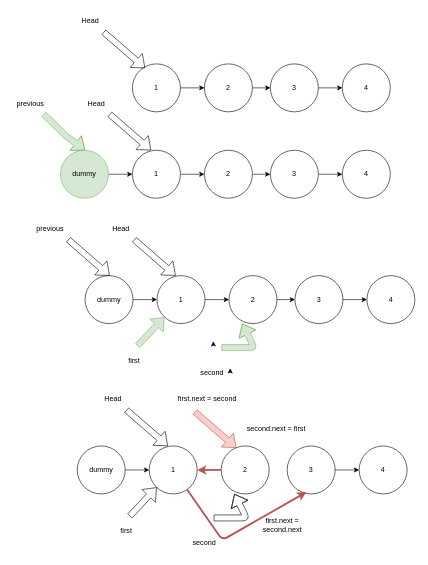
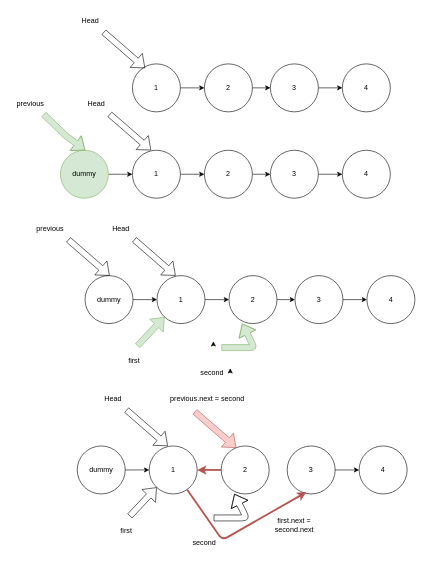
  <mxCell id="0" />
  <mxCell id="1" parent="0" />
  <mxCell id="2" value="" style="edgeStyle=none;html=1;" edge="1" parent="1" source="3" target="5"><mxGeometry relative="1" as="geometry" /></mxCell>
  <mxCell id="3" value="1" style="ellipse;whiteSpace=wrap;html=1;" vertex="1" parent="1"><mxGeometry x="220" y="106" width="80" height="80" as="geometry" /></mxCell>
  <mxCell id="4" value="" style="edgeStyle=none;html=1;" edge="1" parent="1" source="5" target="7"><mxGeometry relative="1" as="geometry" /></mxCell>
  <mxCell id="5" value="2" style="ellipse;whiteSpace=wrap;html=1;" vertex="1" parent="1"><mxGeometry x="340" y="106" width="80" height="80" as="geometry" /></mxCell>
  <mxCell id="6" value="" style="edgeStyle=none;html=1;" edge="1" parent="1" source="7" target="8"><mxGeometry relative="1" as="geometry" /></mxCell>
  <mxCell id="7" value="3" style="ellipse;whiteSpace=wrap;html=1;" vertex="1" parent="1"><mxGeometry x="450" y="106" width="80" height="80" as="geometry" /></mxCell>
  <mxCell id="8" value="4" style="ellipse;whiteSpace=wrap;html=1;" vertex="1" parent="1"><mxGeometry x="570" y="106" width="80" height="80" as="geometry" /></mxCell>
  <mxCell id="9" value="" style="edgeStyle=none;html=1;" edge="1" source="10" target="12" parent="1"><mxGeometry relative="1" as="geometry" /></mxCell>
  <mxCell id="10" value="1" style="ellipse;whiteSpace=wrap;html=1;" vertex="1" parent="1"><mxGeometry x="220" y="250" width="80" height="80" as="geometry" /></mxCell>
  <mxCell id="11" value="" style="edgeStyle=none;html=1;" edge="1" source="12" target="14" parent="1"><mxGeometry relative="1" as="geometry" /></mxCell>
  <mxCell id="12" value="2" style="ellipse;whiteSpace=wrap;html=1;" vertex="1" parent="1"><mxGeometry x="340" y="250" width="80" height="80" as="geometry" /></mxCell>
  <mxCell id="13" value="" style="edgeStyle=none;html=1;" edge="1" source="14" target="15" parent="1"><mxGeometry relative="1" as="geometry" /></mxCell>
  <mxCell id="14" value="3" style="ellipse;whiteSpace=wrap;html=1;" vertex="1" parent="1"><mxGeometry x="450" y="250" width="80" height="80" as="geometry" /></mxCell>
  <mxCell id="15" value="4" style="ellipse;whiteSpace=wrap;html=1;" vertex="1" parent="1"><mxGeometry x="570" y="250" width="80" height="80" as="geometry" /></mxCell>
  <mxCell id="16" style="edgeStyle=none;html=1;exitX=1;exitY=0.5;exitDx=0;exitDy=0;entryX=0;entryY=0.5;entryDx=0;entryDy=0;" edge="1" parent="1" source="17" target="10"><mxGeometry relative="1" as="geometry" /></mxCell>
  <mxCell id="17" value="dummy" style="ellipse;whiteSpace=wrap;html=1;fillColor=#d5e8d4;strokeColor=#82b366;" vertex="1" parent="1"><mxGeometry x="100" y="250" width="80" height="80" as="geometry" /></mxCell>
  <mxCell id="18" value="" style="shape=flexArrow;endArrow=classic;html=1;entryX=0.263;entryY=0.088;entryDx=0;entryDy=0;entryPerimeter=0;exitX=0.867;exitY=1.1;exitDx=0;exitDy=0;exitPerimeter=0;" edge="1" parent="1" source="19" target="3"><mxGeometry width="50" height="50" relative="1" as="geometry"><mxPoint x="140" y="60" as="sourcePoint" /><mxPoint x="210" y="100" as="targetPoint" /></mxGeometry></mxCell>
  <mxCell id="19" value="Head" style="text;strokeColor=none;align=center;fillColor=none;html=1;verticalAlign=middle;whiteSpace=wrap;rounded=0;" vertex="1" parent="1"><mxGeometry x="120" y="20" width="60" height="30" as="geometry" /></mxCell>
  <mxCell id="20" value="" style="shape=flexArrow;endArrow=classic;html=1;entryX=0.263;entryY=0.088;entryDx=0;entryDy=0;entryPerimeter=0;exitX=0.867;exitY=1.1;exitDx=0;exitDy=0;exitPerimeter=0;" edge="1" source="21" parent="1"><mxGeometry width="50" height="50" relative="1" as="geometry"><mxPoint x="150" y="196.96" as="sourcePoint" /><mxPoint x="251.04" y="250" as="targetPoint" /></mxGeometry></mxCell>
  <mxCell id="21" value="Head" style="text;strokeColor=none;align=center;fillColor=none;html=1;verticalAlign=middle;whiteSpace=wrap;rounded=0;" vertex="1" parent="1"><mxGeometry x="130" y="156.96" width="60" height="30" as="geometry" /></mxCell>
  <mxCell id="22" value="previous" style="text;strokeColor=none;align=center;fillColor=none;html=1;verticalAlign=middle;whiteSpace=wrap;rounded=0;" vertex="1" parent="1"><mxGeometry x="20" y="156.96" width="60" height="30" as="geometry" /></mxCell>
  <mxCell id="23" value="" style="shape=flexArrow;endArrow=classic;html=1;entryX=0.263;entryY=0.088;entryDx=0;entryDy=0;entryPerimeter=0;exitX=0.867;exitY=1.1;exitDx=0;exitDy=0;exitPerimeter=0;fillColor=#d5e8d4;strokeColor=#82b366;" edge="1" source="22" parent="1"><mxGeometry width="50" height="50" relative="1" as="geometry"><mxPoint x="40" y="196.96" as="sourcePoint" /><mxPoint x="141.04" y="250" as="targetPoint" /><Array as="points"><mxPoint x="108" y="225" /></Array></mxGeometry></mxCell>
  <mxCell id="24" value="" style="group" vertex="1" connectable="0" parent="1"><mxGeometry x="53" y="366" width="637.98" height="270" as="geometry" /></mxCell>
  <mxCell id="25" value="" style="group" vertex="1" connectable="0" parent="24"><mxGeometry width="637.98" height="173.04" as="geometry" /></mxCell>
  <mxCell id="26" value="Head" style="text;strokeColor=none;align=center;fillColor=none;html=1;verticalAlign=middle;whiteSpace=wrap;rounded=0;" vertex="1" parent="25"><mxGeometry x="117.98" width="60" height="30" as="geometry" /></mxCell>
  <mxCell id="27" value="previous" style="text;strokeColor=none;align=center;fillColor=none;html=1;verticalAlign=middle;whiteSpace=wrap;rounded=0;" vertex="1" parent="25"><mxGeometry width="60" height="30" as="geometry" /></mxCell>
  <mxCell id="28" value="" style="group" vertex="1" connectable="0" parent="25"><mxGeometry x="60.0" y="33" width="577.98" height="140.04" as="geometry" /></mxCell>
  <mxCell id="29" value="dummy" style="ellipse;whiteSpace=wrap;html=1;" vertex="1" parent="28"><mxGeometry x="27.98" y="60.04" width="80" height="80" as="geometry" /></mxCell>
  <mxCell id="30" value="" style="shape=flexArrow;endArrow=classic;html=1;entryX=0.263;entryY=0.088;entryDx=0;entryDy=0;entryPerimeter=0;exitX=0.867;exitY=1.1;exitDx=0;exitDy=0;exitPerimeter=0;" edge="1" parent="28"><mxGeometry width="50" height="50" relative="1" as="geometry"><mxPoint as="sourcePoint" /><mxPoint x="69.02" y="60.04" as="targetPoint" /></mxGeometry></mxCell>
  <mxCell id="31" value="" style="shape=flexArrow;endArrow=classic;html=1;entryX=0.263;entryY=0.088;entryDx=0;entryDy=0;entryPerimeter=0;exitX=0.867;exitY=1.1;exitDx=0;exitDy=0;exitPerimeter=0;" edge="1" source="26" parent="28"><mxGeometry width="50" height="50" relative="1" as="geometry"><mxPoint x="77.98" y="7" as="sourcePoint" /><mxPoint x="179.02" y="60.04" as="targetPoint" /></mxGeometry></mxCell>
  <mxCell id="32" value="2" style="ellipse;whiteSpace=wrap;html=1;" vertex="1" parent="28"><mxGeometry x="267.98" y="60.04" width="80" height="80" as="geometry" /></mxCell>
  <mxCell id="33" value="3" style="ellipse;whiteSpace=wrap;html=1;" vertex="1" parent="28"><mxGeometry x="377.98" y="60.04" width="80" height="80" as="geometry" /></mxCell>
  <mxCell id="34" value="" style="edgeStyle=none;html=1;" edge="1" source="32" target="33" parent="28"><mxGeometry relative="1" as="geometry" /></mxCell>
  <mxCell id="35" value="4" style="ellipse;whiteSpace=wrap;html=1;" vertex="1" parent="28"><mxGeometry x="497.98" y="60.04" width="80" height="80" as="geometry" /></mxCell>
  <mxCell id="36" value="" style="edgeStyle=none;html=1;" edge="1" source="33" target="35" parent="28"><mxGeometry relative="1" as="geometry" /></mxCell>
  <mxCell id="37" value="1" style="ellipse;whiteSpace=wrap;html=1;" vertex="1" parent="28"><mxGeometry x="147.98" y="60.04" width="80" height="80" as="geometry" /></mxCell>
  <mxCell id="38" value="" style="edgeStyle=none;html=1;" edge="1" parent="28" source="29" target="37"><mxGeometry relative="1" as="geometry" /></mxCell>
  <mxCell id="39" value="" style="edgeStyle=none;html=1;" edge="1" source="37" target="32" parent="28"><mxGeometry relative="1" as="geometry" /></mxCell>
  <mxCell id="40" value="" style="shape=flexArrow;endArrow=classic;html=1;exitX=0.867;exitY=1.1;exitDx=0;exitDy=0;exitPerimeter=0;fillColor=#d5e8d4;strokeColor=#82b366;" edge="1" parent="24" target="37"><mxGeometry width="50" height="50" relative="1" as="geometry"><mxPoint x="175.49" y="210.0" as="sourcePoint" /><mxPoint x="244.51" y="270.04" as="targetPoint" /></mxGeometry></mxCell>
  <mxCell id="41" value="" style="shape=flexArrow;endArrow=classic;html=1;exitX=0.867;exitY=1.1;exitDx=0;exitDy=0;exitPerimeter=0;fillColor=#d5e8d4;strokeColor=#82b366;" edge="1" parent="24"><mxGeometry width="50" height="50" relative="1" as="geometry"><mxPoint x="315.49" y="213.04" as="sourcePoint" /><mxPoint x="350" y="173.04" as="targetPoint" /><Array as="points"><mxPoint x="370" y="213.04" /></Array></mxGeometry></mxCell>
  <mxCell id="42" value="first" style="text;strokeColor=none;align=center;fillColor=none;html=1;verticalAlign=middle;whiteSpace=wrap;rounded=0;" vertex="1" parent="24"><mxGeometry x="140" y="220" width="60" height="30" as="geometry" /></mxCell>
  <mxCell id="43" value="second" style="text;strokeColor=none;align=center;fillColor=none;html=1;verticalAlign=middle;whiteSpace=wrap;rounded=0;" vertex="1" parent="24"><mxGeometry x="270" y="240" width="60" height="30" as="geometry" /></mxCell>
  <mxCell id="44" style="edgeStyle=none;html=1;exitX=1;exitY=0.5;exitDx=0;exitDy=0;entryX=1;entryY=0.25;entryDx=0;entryDy=0;" edge="1" parent="24" source="43" target="43"><mxGeometry relative="1" as="geometry" /></mxCell>
  <mxCell id="45" style="edgeStyle=none;html=1;exitX=1;exitY=0.5;exitDx=0;exitDy=0;entryX=1;entryY=0.25;entryDx=0;entryDy=0;" edge="1" parent="24"><mxGeometry relative="1" as="geometry"><mxPoint x="302" y="210" as="sourcePoint" /><mxPoint x="302" y="202.5" as="targetPoint" /></mxGeometry></mxCell>
  <mxCell id="46" value="" style="group" vertex="1" connectable="0" parent="1"><mxGeometry x="40" y="650" width="637.98" height="270" as="geometry" /></mxCell>
  <mxCell id="47" value="" style="group" vertex="1" connectable="0" parent="46"><mxGeometry width="637.98" height="173.04" as="geometry" /></mxCell>
  <mxCell id="48" value="Head" style="text;strokeColor=none;align=center;fillColor=none;html=1;verticalAlign=middle;whiteSpace=wrap;rounded=0;" vertex="1" parent="47"><mxGeometry x="117.98" width="60" height="30" as="geometry" /></mxCell>
- <mxCell id="49" value="first.next = second" style="text;strokeColor=none;align=center;fillColor=none;html=1;verticalAlign=middle;whiteSpace=wrap;rounded=0;" vertex="1" parent="47"><mxGeometry x="230" width="150" height="30" as="geometry" /></mxCell>
+ <mxCell id="49" value="previous.next = second" style="text;strokeColor=none;align=center;fillColor=none;html=1;verticalAlign=middle;whiteSpace=wrap;rounded=0;" vertex="1" parent="47"><mxGeometry x="230" width="150" height="30" as="geometry" /></mxCell>
  <mxCell id="50" value="" style="group" vertex="1" connectable="0" parent="47"><mxGeometry x="60.0" y="33" width="577.98" height="140.04" as="geometry" /></mxCell>
  <mxCell id="51" value="dummy" style="ellipse;whiteSpace=wrap;html=1;" vertex="1" parent="50"><mxGeometry x="27.98" y="60.04" width="80" height="80" as="geometry" /></mxCell>
  <mxCell id="52" value="" style="shape=flexArrow;endArrow=classic;html=1;entryX=0.263;entryY=0.088;entryDx=0;entryDy=0;entryPerimeter=0;exitX=0.867;exitY=1.1;exitDx=0;exitDy=0;exitPerimeter=0;" edge="1" parent="50" source="48"><mxGeometry width="50" height="50" relative="1" as="geometry"><mxPoint x="77.98" y="7" as="sourcePoint" /><mxPoint x="179.02" y="60.04" as="targetPoint" /></mxGeometry></mxCell>
  <mxCell id="53" value="2" style="ellipse;whiteSpace=wrap;html=1;" vertex="1" parent="50"><mxGeometry x="267.98" y="60.04" width="80" height="80" as="geometry" /></mxCell>
  <mxCell id="54" value="3" style="ellipse;whiteSpace=wrap;html=1;" vertex="1" parent="50"><mxGeometry x="377.98" y="60.04" width="80" height="80" as="geometry" /></mxCell>
  <mxCell id="55" value="" style="edgeStyle=none;html=1;entryX=1;entryY=0.5;entryDx=0;entryDy=0;fillColor=#f8cecc;strokeColor=#b85450;strokeWidth=3;" edge="1" parent="50" source="53" target="58"><mxGeometry relative="1" as="geometry" /></mxCell>
  <mxCell id="56" value="4" style="ellipse;whiteSpace=wrap;html=1;" vertex="1" parent="50"><mxGeometry x="497.98" y="60.04" width="80" height="80" as="geometry" /></mxCell>
  <mxCell id="57" value="" style="edgeStyle=none;html=1;" edge="1" parent="50" source="54" target="56"><mxGeometry relative="1" as="geometry" /></mxCell>
  <mxCell id="58" value="1" style="ellipse;whiteSpace=wrap;html=1;" vertex="1" parent="50"><mxGeometry x="147.98" y="60.04" width="80" height="80" as="geometry" /></mxCell>
  <mxCell id="59" value="" style="edgeStyle=none;html=1;" edge="1" parent="50" source="51" target="58"><mxGeometry relative="1" as="geometry" /></mxCell>
  <mxCell id="60" value="" style="edgeStyle=none;html=1;fillColor=#f8cecc;strokeColor=#b85450;strokeWidth=3;fontColor=#B85450;" edge="1" parent="50" source="58"><mxGeometry relative="1" as="geometry"><mxPoint x="410" y="137" as="targetPoint" /><Array as="points"><mxPoint x="270" y="217" /></Array></mxGeometry></mxCell>
  <mxCell id="61" value="" style="shape=flexArrow;endArrow=classic;html=1;entryX=0.263;entryY=0.088;entryDx=0;entryDy=0;entryPerimeter=0;exitX=0.867;exitY=1.1;exitDx=0;exitDy=0;exitPerimeter=0;fillColor=#f8cecc;strokeColor=#b85450;" edge="1" parent="50"><mxGeometry width="50" height="50" relative="1" as="geometry"><mxPoint x="224" y="3" as="sourcePoint" /><mxPoint x="293.02" y="63.04" as="targetPoint" /></mxGeometry></mxCell>
- <mxCell id="62" value="second.next = first" style="text;strokeColor=none;align=center;fillColor=none;html=1;verticalAlign=middle;whiteSpace=wrap;rounded=0;fontColor=#000000;" vertex="1" parent="50"><mxGeometry x="300" y="17" width="120" height="30" as="geometry" /></mxCell>
  <mxCell id="63" value="" style="shape=flexArrow;endArrow=classic;html=1;exitX=0.867;exitY=1.1;exitDx=0;exitDy=0;exitPerimeter=0;" edge="1" parent="46" target="58"><mxGeometry width="50" height="50" relative="1" as="geometry"><mxPoint x="175.49" y="210.0" as="sourcePoint" /><mxPoint x="244.51" y="270.04" as="targetPoint" /></mxGeometry></mxCell>
  <mxCell id="64" value="" style="shape=flexArrow;endArrow=classic;html=1;exitX=0.867;exitY=1.1;exitDx=0;exitDy=0;exitPerimeter=0;" edge="1" parent="46"><mxGeometry width="50" height="50" relative="1" as="geometry"><mxPoint x="315.49" y="213.04" as="sourcePoint" /><mxPoint x="350" y="173.04" as="targetPoint" /><Array as="points"><mxPoint x="370" y="213.04" /></Array></mxGeometry></mxCell>
  <mxCell id="65" value="first" style="text;strokeColor=none;align=center;fillColor=none;html=1;verticalAlign=middle;whiteSpace=wrap;rounded=0;" vertex="1" parent="46"><mxGeometry x="140" y="220" width="60" height="30" as="geometry" /></mxCell>
  <mxCell id="66" value="second" style="text;strokeColor=none;align=center;fillColor=none;html=1;verticalAlign=middle;whiteSpace=wrap;rounded=0;" vertex="1" parent="46"><mxGeometry x="270" y="240" width="60" height="30" as="geometry" /></mxCell>
- <mxCell id="67" value="first.next = second.next" style="text;strokeColor=none;align=center;fillColor=none;html=1;verticalAlign=middle;whiteSpace=wrap;rounded=0;fontColor=#000000;" vertex="1" parent="1"><mxGeometry x="440" y="860" width="60" height="30" as="geometry" /></mxCell>
+ <mxCell id="67" value="first.next = second.next" style="text;strokeColor=none;align=center;fillColor=none;html=1;verticalAlign=middle;whiteSpace=wrap;rounded=0;fontColor=#000000;" vertex="1" parent="1"><mxGeometry x="460" y="860" width="60" height="30" as="geometry" /></mxCell>
